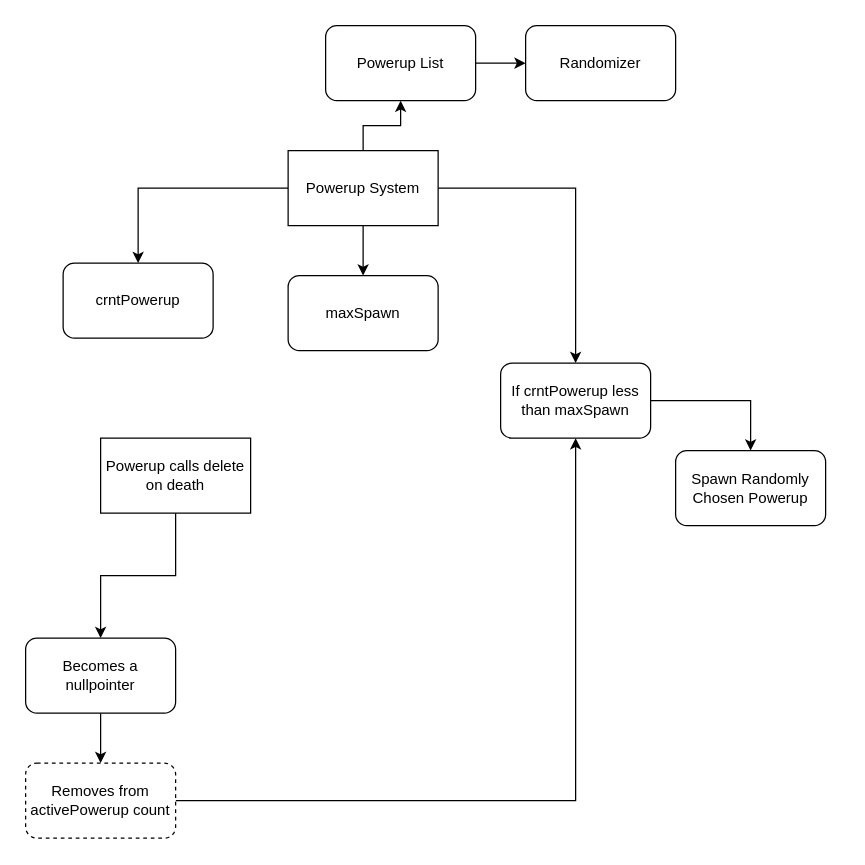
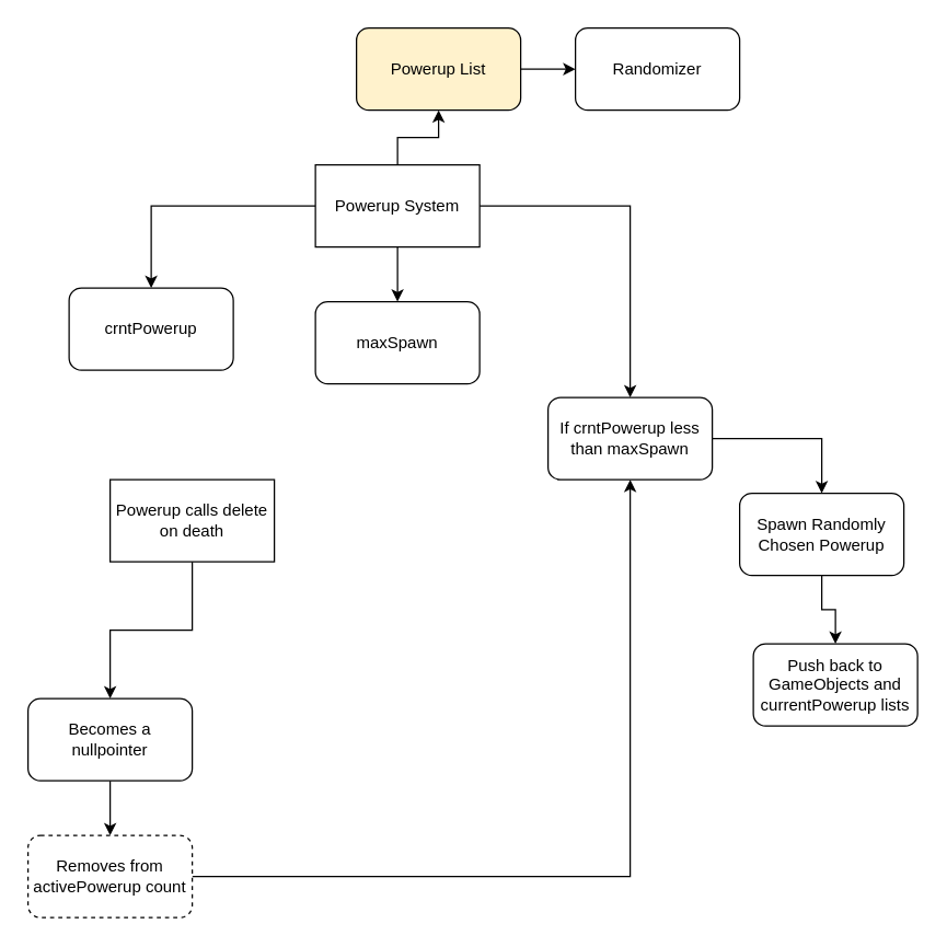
  <mxCell id="0" />
  <mxCell id="1" parent="0" />
  <mxCell id="2" style="edgeStyle=orthogonalEdgeStyle;rounded=0;orthogonalLoop=1;jettySize=auto;html=1;" edge="1" parent="1" source="6" target="7"><mxGeometry relative="1" as="geometry"><mxPoint x="110" y="240" as="targetPoint" /></mxGeometry></mxCell>
  <mxCell id="3" style="edgeStyle=orthogonalEdgeStyle;rounded=0;orthogonalLoop=1;jettySize=auto;html=1;" edge="1" parent="1" source="6" target="8"><mxGeometry relative="1" as="geometry"><mxPoint x="290" y="250" as="targetPoint" /></mxGeometry></mxCell>
  <mxCell id="4" style="edgeStyle=orthogonalEdgeStyle;rounded=0;orthogonalLoop=1;jettySize=auto;html=1;" edge="1" parent="1" source="6" target="10"><mxGeometry relative="1" as="geometry"><mxPoint x="460" y="320" as="targetPoint" /></mxGeometry></mxCell>
  <mxCell id="5" style="edgeStyle=orthogonalEdgeStyle;rounded=0;orthogonalLoop=1;jettySize=auto;html=1;" edge="1" parent="1" source="6" target="14"><mxGeometry relative="1" as="geometry"><mxPoint x="320" y="50" as="targetPoint" /></mxGeometry></mxCell>
  <mxCell id="6" value="Powerup System" style="rounded=0;whiteSpace=wrap;html=1;" vertex="1" parent="1"><mxGeometry x="230" y="120" width="120" height="60" as="geometry" /></mxCell>
  <mxCell id="7" value="crntPowerup" style="rounded=1;whiteSpace=wrap;html=1;" vertex="1" parent="1"><mxGeometry x="50" y="210" width="120" height="60" as="geometry" /></mxCell>
  <mxCell id="8" value="maxSpawn" style="rounded=1;whiteSpace=wrap;html=1;" vertex="1" parent="1"><mxGeometry x="230" y="220" width="120" height="60" as="geometry" /></mxCell>
  <mxCell id="9" style="edgeStyle=orthogonalEdgeStyle;rounded=0;orthogonalLoop=1;jettySize=auto;html=1;" edge="1" parent="1" source="10" target="12"><mxGeometry relative="1" as="geometry"><mxPoint x="610" y="390" as="targetPoint" /></mxGeometry></mxCell>
  <mxCell id="10" value="If crntPowerup less than maxSpawn" style="rounded=1;whiteSpace=wrap;html=1;" vertex="1" parent="1"><mxGeometry x="400" y="290" width="120" height="60" as="geometry" /></mxCell>
+ <mxCell id="11" style="edgeStyle=orthogonalEdgeStyle;rounded=0;orthogonalLoop=1;jettySize=auto;html=1;" edge="1" parent="1" source="12" target="16"><mxGeometry relative="1" as="geometry"><mxPoint x="610" y="500" as="targetPoint" /></mxGeometry></mxCell>
  <mxCell id="12" value="Spawn Randomly Chosen Powerup" style="rounded=1;whiteSpace=wrap;html=1;" vertex="1" parent="1"><mxGeometry x="540" y="360" width="120" height="60" as="geometry" /></mxCell>
  <mxCell id="13" style="edgeStyle=orthogonalEdgeStyle;rounded=0;orthogonalLoop=1;jettySize=auto;html=1;" edge="1" parent="1" source="14" target="15"><mxGeometry relative="1" as="geometry"><mxPoint x="480" y="50" as="targetPoint" /></mxGeometry></mxCell>
- <mxCell id="14" value="Powerup List" style="rounded=1;whiteSpace=wrap;html=1;" vertex="1" parent="1"><mxGeometry x="260" y="20" width="120" height="60" as="geometry" /></mxCell>
+ <mxCell id="14" value="Powerup List" style="rounded=1;whiteSpace=wrap;html=1;fillColor=#fff2cc;" vertex="1" parent="1"><mxGeometry x="260" y="20" width="120" height="60" as="geometry" /></mxCell>
  <mxCell id="15" value="Randomizer" style="rounded=1;whiteSpace=wrap;html=1;" vertex="1" parent="1"><mxGeometry x="420" y="20" width="120" height="60" as="geometry" /></mxCell>
+ <mxCell id="16" value="Push back to GameObjects and currentPowerup lists" style="rounded=1;whiteSpace=wrap;html=1;" vertex="1" parent="1"><mxGeometry x="550" y="470" width="120" height="60" as="geometry" /></mxCell>
  <mxCell id="17" style="edgeStyle=orthogonalEdgeStyle;rounded=0;orthogonalLoop=1;jettySize=auto;html=1;" edge="1" parent="1" source="18" target="20"><mxGeometry relative="1" as="geometry"><mxPoint x="280" y="380" as="targetPoint" /></mxGeometry></mxCell>
  <mxCell id="18" value="Powerup calls delete on death" style="rounded=0;whiteSpace=wrap;html=1;" vertex="1" parent="1"><mxGeometry x="80" y="350" width="120" height="60" as="geometry" /></mxCell>
  <mxCell id="19" style="edgeStyle=orthogonalEdgeStyle;rounded=0;orthogonalLoop=1;jettySize=auto;html=1;" edge="1" parent="1" source="20" target="22"><mxGeometry relative="1" as="geometry"><mxPoint x="80" y="620" as="targetPoint" /></mxGeometry></mxCell>
  <mxCell id="20" value="Becomes a nullpointer" style="rounded=1;whiteSpace=wrap;html=1;" vertex="1" parent="1"><mxGeometry x="20" y="510" width="120" height="60" as="geometry" /></mxCell>
  <mxCell id="21" style="edgeStyle=orthogonalEdgeStyle;rounded=0;orthogonalLoop=1;jettySize=auto;html=1;entryX=0.5;entryY=1;entryDx=0;entryDy=0;" edge="1" parent="1" source="22" target="10"><mxGeometry relative="1" as="geometry" /></mxCell>
  <mxCell id="22" value="Removes from activePowerup count" style="rounded=1;whiteSpace=wrap;html=1;dashed=1;" vertex="1" parent="1"><mxGeometry x="20" y="610" width="120" height="60" as="geometry" /></mxCell>
